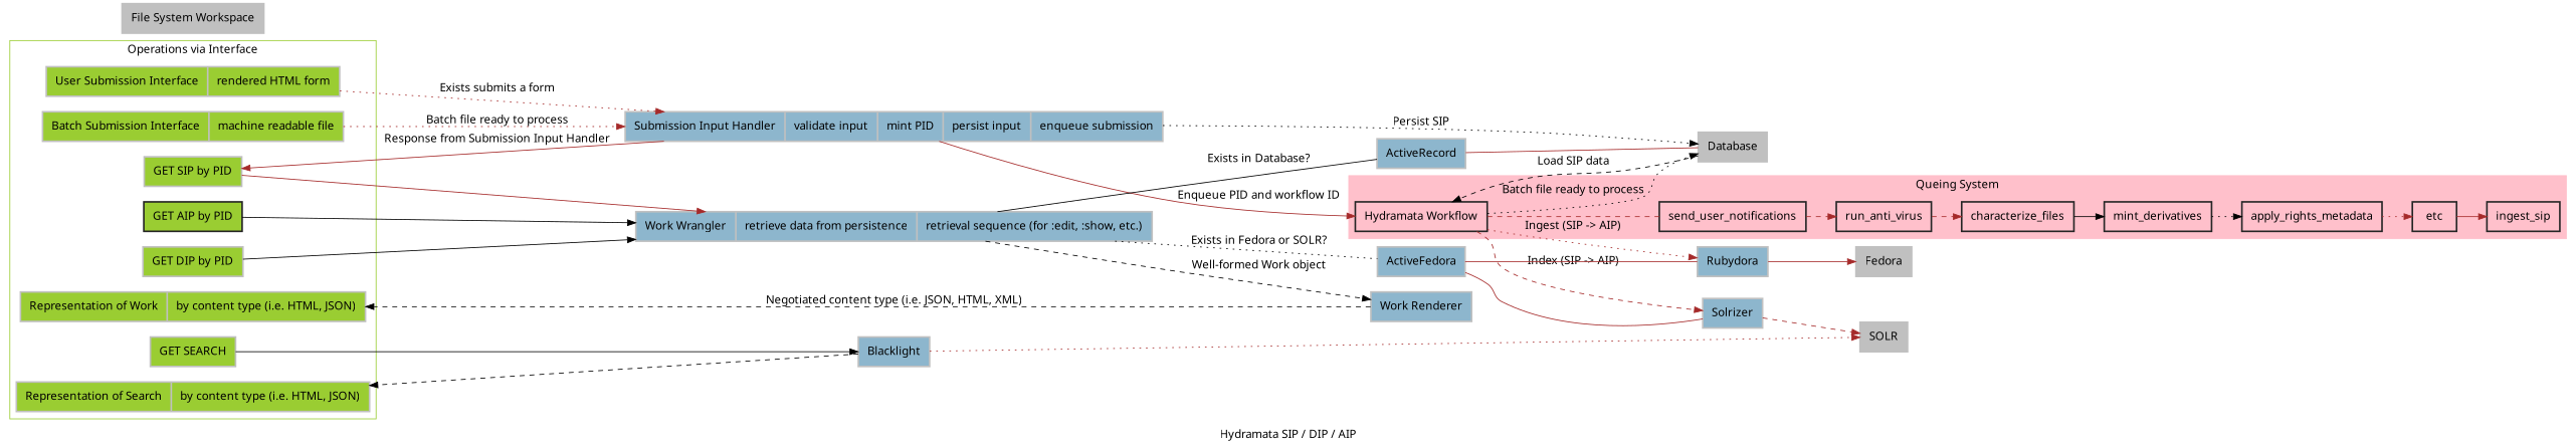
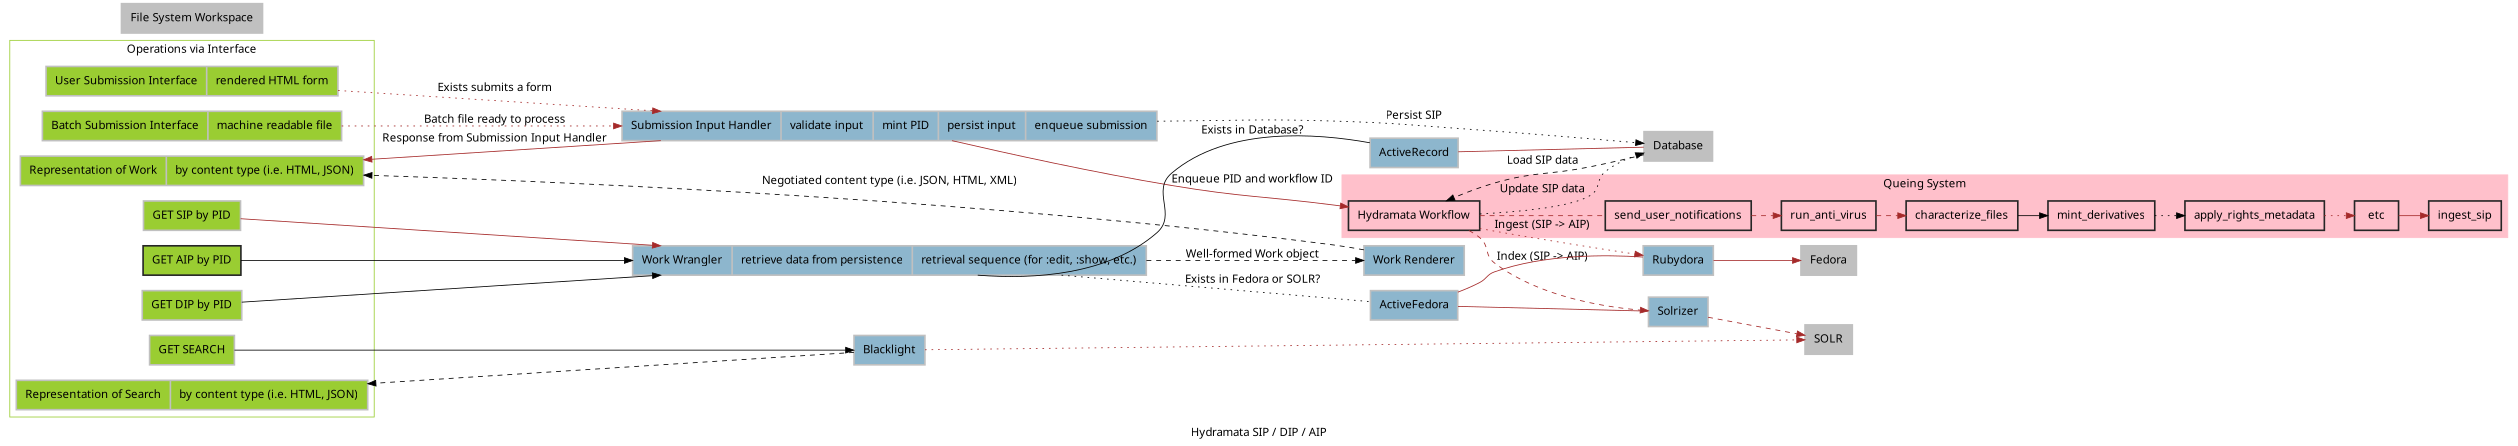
  digraph {
    compound=true
    fontname="Noto Sans"
    label="Hydramata SIP / DIP / AIP"
    rankdir=LR
    node [color=grey fillcolor=olivedrab3 fontname="Noto Sans" margin="0.15, 0.125" penwidth=2 shape=record style=filled]
    edge [color=brown fontname="Noto Sans" style=solid]
    n1 [color=grey15 fillcolor=pink label="{Hydramata Workflow}" style=""]
    send_user_notifications [color=grey15 fillcolor="" style=""]
    run_anti_virus [color=grey15 fillcolor="" style=""]
    characterize_files [color=grey15 fillcolor="" style=""]
    n5 [color=grey15 label=mint_derivatives fillcolor="" style=""]
    apply_rights_metadata [color=grey15 fillcolor="" style=""]
    etc [color=grey15 fillcolor="" style=""]
    ingest_sip [color=grey15 fillcolor="" style=""]
    n9 [label="{User Submission Interface | rendered HTML form }"]
    n10 [label="{Batch Submission Interface | machine readable file }"]
    n11 [label="{GET SIP by PID}"]
    n12 [color=grey15 label="{GET AIP by PID}"]
    n13 [label="{GET DIP by PID}"]
    n14 [label="{GET SEARCH}"]
    n15 [label="{Representation of Work | by content type (i.e. HTML, JSON)}"]
    n16 [label="{Representation of Search | by content type (i.e. HTML, JSON)}"]
    n17 [fillcolor=lightskyblue3 label="{Submission Input Handler | validate input | mint PID | persist input | enqueue submission}"]
    n18 [fillcolor=lightskyblue3 label="{Work Wrangler | retrieve data from persistence | retrieval sequence (for :edit, :show, etc.)}"]
    n19 [fillcolor=lightskyblue3 label="{Blacklight}"]
    n20 [fillcolor=lightskyblue3 label="{ActiveFedora}"]
    n21 [fillcolor=lightskyblue3 label="{ActiveRecord}"]
    n22 [fillcolor=lightskyblue3 label="{Rubydora}"]
    n23 [fillcolor=lightskyblue3 label="{Solrizer}"]
    n24 [fillcolor=lightskyblue3 label="{Work Renderer}"]
    n25 [fillcolor=grey label="{ Database }"]
    n26 [fillcolor=grey label="{ File System Workspace }"]
    n27 [fillcolor=grey label="{ Fedora }"]
    n28 [fillcolor=grey label="{ SOLR }"]
    subgraph cluster_1 {
      color=pink
      label="Queing System"
      style=filled
      n1
      send_user_notifications
      run_anti_virus
      characterize_files
      n5
      apply_rights_metadata
      etc
      ingest_sip
    }
    subgraph cluster_2 {
      color=olivedrab3
      label="Operations via Interface"
      n9
      n10
      n11
      n12
      n13
      n14
      n15
      n16
    }
    subgraph sub_3 {
      color=lightskyblue3
      label="Data Negotiation"
      n17
      n18
      n19
      n20
      n21
      n22
      n23
      n24
    }
    subgraph sub_4 {
      label="Data Storage and Persistence"
      n25
      n26
      n27
      n28
    }
    n1 -> send_user_notifications [arrowhead=both style=dashed]
    n1 -> n22 [label="Ingest (SIP -> AIP)" style=dotted]
    n1 -> n23 [label="Index (SIP -> AIP)" style=dashed]
-   n1 -> n25 [color=black label="Batch file ready to process" style=dotted]
+   n1 -> n25 [color=black label="Update SIP data" style=dotted]
    send_user_notifications -> run_anti_virus [style=dashed]
    run_anti_virus -> characterize_files [style=dashed]
    characterize_files -> n5 [color=black]
    n5 -> apply_rights_metadata [color=black style=dotted]
    apply_rights_metadata -> etc [style=dotted]
    etc -> ingest_sip
    n9 -> n17 [label="Exists submits a form" style=dotted]
    n10 -> n17 [label="Batch file ready to process" style=dotted]
    n11 -> n18
    n12 -> n18 [color=black]
    n13 -> n18 [color=black]
    n14 -> n19 [color=black]
    n17 -> n1 [label="Enqueue PID and workflow ID"]
-   n17 -> n11 [label="Response from Submission Input Handler"]
+   n17 -> n15 [label="Response from Submission Input Handler"]
    n17 -> n25 [color=black label="Persist SIP" style=dotted]
    n18 -> n20 [arrowhead=none color=black label="Exists in Fedora or SOLR?" style=dotted]
    n18 -> n21 [arrowhead=none color=black label="Exists in Database?"]
    n18 -> n24 [color=black label="Well-formed Work object" style=dashed]
    n19 -> n16 [color=black style=dashed]
    n19 -> n28 [style=dotted]
    n20 -> n22 [arrowhead=both]
    n20 -> n23 [arrowhead=both]
    n21 -> n25 [arrowhead=both]
    n22 -> n27
    n23 -> n28 [style=dashed]
    n24 -> n15 [color=black label="Negotiated content type (i.e. JSON, HTML, XML)" style=dashed]
    n25 -> n1 [color=black label="Load SIP data" style=dashed]
  }
